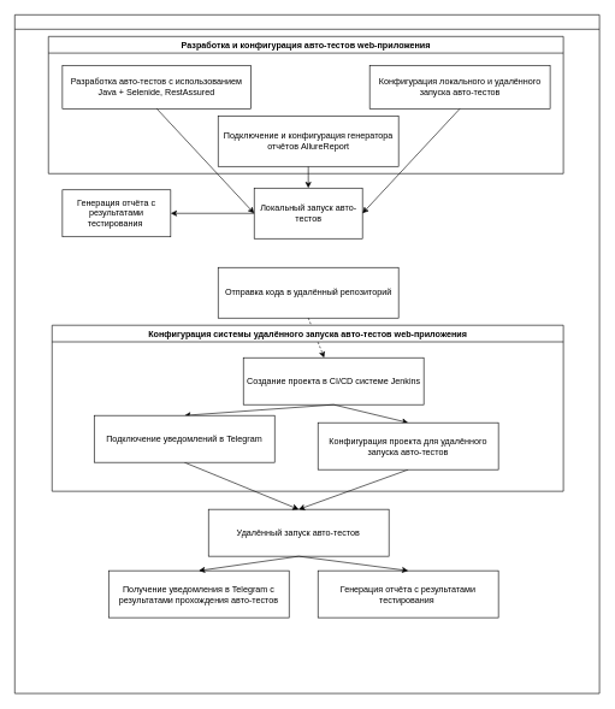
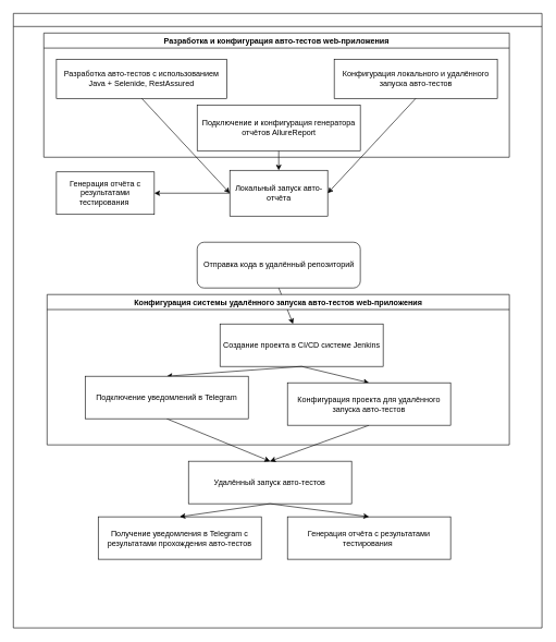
  <mxCell id="0" />
  <mxCell id="1" parent="0" />
  <mxCell id="2" value="" style="swimlane;html=1;startSize=20;horizontal=1;containerType=tree;glass=0;" parent="1" vertex="1"><mxGeometry x="20" y="20" width="810" height="940" as="geometry"><mxRectangle x="10" y="20" width="50" height="40" as="alternateBounds" /></mxGeometry></mxCell>
  <mxCell id="3" value="Разработка авто-тестов с использованием Java + Selenide, RestAssured" style="rounded=0;whiteSpace=wrap;html=1;" vertex="1" parent="2"><mxGeometry x="66" y="70" width="261.25" height="60" as="geometry" /></mxCell>
- <mxCell id="4" value="Локальный запуск авто-тестов" style="rounded=0;whiteSpace=wrap;html=1;" vertex="1" parent="2"><mxGeometry x="331.64" y="240" width="150" height="70" as="geometry" /></mxCell>
+ <mxCell id="4" value="Локальный запуск авто-отчёта" style="rounded=0;whiteSpace=wrap;html=1;" vertex="1" parent="2"><mxGeometry x="331.64" y="240" width="150" height="70" as="geometry" /></mxCell>
  <mxCell id="5" value="" style="endArrow=classic;html=1;rounded=0;entryX=0.5;entryY=0;entryDx=0;entryDy=0;exitX=0.5;exitY=1;exitDx=0;exitDy=0;" edge="1" parent="2" source="6" target="4"><mxGeometry width="50" height="50" relative="1" as="geometry"><mxPoint x="570" y="190" as="sourcePoint" /><mxPoint x="180" y="170" as="targetPoint" /></mxGeometry></mxCell>
  <mxCell id="6" value="Подключение и конфигурация генератора отчётов AllureReport" style="rounded=0;whiteSpace=wrap;html=1;" vertex="1" parent="2"><mxGeometry x="281.64" y="140" width="250" height="70" as="geometry" /></mxCell>
  <mxCell id="7" value="Конфигурация локального и удалённого запуска авто-тестов" style="rounded=0;whiteSpace=wrap;html=1;" vertex="1" parent="2"><mxGeometry x="491.63" y="70" width="250" height="60" as="geometry" /></mxCell>
  <mxCell id="8" value="Генерация отчёта с результатами тестирования&amp;nbsp;" style="rounded=0;whiteSpace=wrap;html=1;" vertex="1" parent="2"><mxGeometry x="66" y="242.5" width="150" height="65" as="geometry" /></mxCell>
  <mxCell id="9" value="" style="endArrow=classic;html=1;rounded=0;exitX=0;exitY=0.5;exitDx=0;exitDy=0;entryX=1;entryY=0.5;entryDx=0;entryDy=0;" edge="1" parent="2" source="4" target="8"><mxGeometry width="50" height="50" relative="1" as="geometry"><mxPoint x="350" y="290" as="sourcePoint" /><mxPoint x="400" y="240" as="targetPoint" /></mxGeometry></mxCell>
- <mxCell id="10" value="Отправка кода в удалённый репозиторий" style="rounded=0;whiteSpace=wrap;html=1;" vertex="1" parent="2"><mxGeometry x="281.65" y="350" width="250" height="70" as="geometry" /></mxCell>
+ <mxCell id="10" value="Отправка кода в удалённый репозиторий" style="whiteSpace=wrap;html=1;rounded=1;" vertex="1" parent="2"><mxGeometry x="281.65" y="350" width="250" height="70" as="geometry" /></mxCell>
  <mxCell id="11" value="Создание проекта в CI/CD системе Jenkins" style="rounded=0;whiteSpace=wrap;html=1;" vertex="1" parent="2"><mxGeometry x="316.64" y="475" width="250" height="65" as="geometry" /></mxCell>
- <mxCell id="12" value="" style="endArrow=classic;html=1;rounded=0;exitX=0.5;exitY=1;exitDx=0;exitDy=0;dashed=1;" edge="1" parent="2" source="10" target="11"><mxGeometry width="50" height="50" relative="1" as="geometry"><mxPoint x="350" y="325" as="sourcePoint" /><mxPoint x="400" y="275" as="targetPoint" /></mxGeometry></mxCell>
+ <mxCell id="12" value="" style="endArrow=classic;html=1;rounded=0;exitX=0.5;exitY=1;exitDx=0;exitDy=0;" edge="1" parent="2" source="10" target="11"><mxGeometry width="50" height="50" relative="1" as="geometry"><mxPoint x="350" y="325" as="sourcePoint" /><mxPoint x="400" y="275" as="targetPoint" /></mxGeometry></mxCell>
  <mxCell id="13" value="" style="endArrow=classic;html=1;rounded=0;exitX=0.5;exitY=1;exitDx=0;exitDy=0;entryX=0.5;entryY=0;entryDx=0;entryDy=0;" edge="1" parent="2" source="11" target="27"><mxGeometry width="50" height="50" relative="1" as="geometry"><mxPoint x="290" y="490" as="sourcePoint" /><mxPoint x="215" y="520" as="targetPoint" /></mxGeometry></mxCell>
  <mxCell id="14" value="" style="endArrow=classic;html=1;rounded=0;exitX=0.5;exitY=1;exitDx=0;exitDy=0;entryX=0.5;entryY=0;entryDx=0;entryDy=0;" edge="1" parent="2" source="11" target="26"><mxGeometry width="50" height="50" relative="1" as="geometry"><mxPoint x="450" y="500" as="sourcePoint" /><mxPoint x="500" y="450" as="targetPoint" /></mxGeometry></mxCell>
  <mxCell id="15" value="Удалённый запуск авто-тестов" style="rounded=0;whiteSpace=wrap;html=1;" vertex="1" parent="2"><mxGeometry x="268.31" y="685" width="250" height="65" as="geometry" /></mxCell>
  <mxCell id="16" value="" style="endArrow=classic;html=1;rounded=0;exitX=0.5;exitY=1;exitDx=0;exitDy=0;entryX=0.5;entryY=0;entryDx=0;entryDy=0;" edge="1" parent="2" source="27" target="15"><mxGeometry width="50" height="50" relative="1" as="geometry"><mxPoint x="620" y="630" as="sourcePoint" /><mxPoint x="699" y="765" as="targetPoint" /></mxGeometry></mxCell>
  <mxCell id="17" value="" style="endArrow=classic;html=1;rounded=0;exitX=0.5;exitY=1;exitDx=0;exitDy=0;entryX=0.5;entryY=0;entryDx=0;entryDy=0;" edge="1" parent="2" source="26" target="15"><mxGeometry width="50" height="50" relative="1" as="geometry"><mxPoint x="450" y="520" as="sourcePoint" /><mxPoint x="500" y="470" as="targetPoint" /></mxGeometry></mxCell>
  <mxCell id="18" value="Получение уведомления в Telegram с результатами прохождения авто-тестов" style="rounded=0;whiteSpace=wrap;html=1;" vertex="1" parent="2"><mxGeometry x="130" y="770" width="250" height="65" as="geometry" /></mxCell>
  <mxCell id="19" value="Генерация отчёта с результатами тестирования&amp;nbsp;" style="rounded=0;whiteSpace=wrap;html=1;" vertex="1" parent="2"><mxGeometry x="420" y="770" width="250" height="65" as="geometry" /></mxCell>
  <mxCell id="20" value="" style="endArrow=classic;html=1;rounded=0;exitX=0.5;exitY=1;exitDx=0;exitDy=0;entryX=0.5;entryY=0;entryDx=0;entryDy=0;" edge="1" parent="2" source="15" target="18"><mxGeometry width="50" height="50" relative="1" as="geometry"><mxPoint x="450" y="590" as="sourcePoint" /><mxPoint x="500" y="540" as="targetPoint" /></mxGeometry></mxCell>
  <mxCell id="21" value="" style="endArrow=classic;html=1;rounded=0;exitX=0.5;exitY=1;exitDx=0;exitDy=0;entryX=0.5;entryY=0;entryDx=0;entryDy=0;" edge="1" parent="2" source="15" target="19"><mxGeometry width="50" height="50" relative="1" as="geometry"><mxPoint x="415" y="755" as="sourcePoint" /><mxPoint x="255" y="780" as="targetPoint" /></mxGeometry></mxCell>
  <mxCell id="22" value="" style="endArrow=classic;html=1;rounded=0;exitX=0.5;exitY=1;exitDx=0;exitDy=0;entryX=0;entryY=0.5;entryDx=0;entryDy=0;" edge="1" parent="2" source="3" target="4"><mxGeometry width="50" height="50" relative="1" as="geometry"><mxPoint x="340" y="255" as="sourcePoint" /><mxPoint x="155" y="310" as="targetPoint" /></mxGeometry></mxCell>
  <mxCell id="23" value="" style="endArrow=classic;html=1;rounded=0;exitX=0.5;exitY=1;exitDx=0;exitDy=0;entryX=1;entryY=0.5;entryDx=0;entryDy=0;" edge="1" parent="2" source="7" target="4"><mxGeometry width="50" height="50" relative="1" as="geometry"><mxPoint x="620" y="150" as="sourcePoint" /><mxPoint x="755" y="295" as="targetPoint" /></mxGeometry></mxCell>
  <mxCell id="24" value="Разработка и конфигурация авто-тестов web-приложения" style="swimlane;whiteSpace=wrap;html=1;" vertex="1" parent="2"><mxGeometry x="46.63" y="30" width="713.37" height="190" as="geometry" /></mxCell>
  <mxCell id="25" value="Конфигурация системы удалённого запуска авто-тестов web-приложения" style="swimlane;whiteSpace=wrap;html=1;" vertex="1" parent="2"><mxGeometry x="51.65" y="430" width="708.35" height="230" as="geometry" /></mxCell>
  <mxCell id="26" value="Подключение уведомлений в Telegram" style="rounded=0;whiteSpace=wrap;html=1;" vertex="1" parent="25"><mxGeometry x="58.35" y="125" width="250" height="65" as="geometry" /></mxCell>
  <mxCell id="27" value="Конфигурация проекта для удалённого запуска авто-тестов" style="rounded=0;whiteSpace=wrap;html=1;" vertex="1" parent="25"><mxGeometry x="368.35" y="135" width="250" height="65" as="geometry" /></mxCell>
